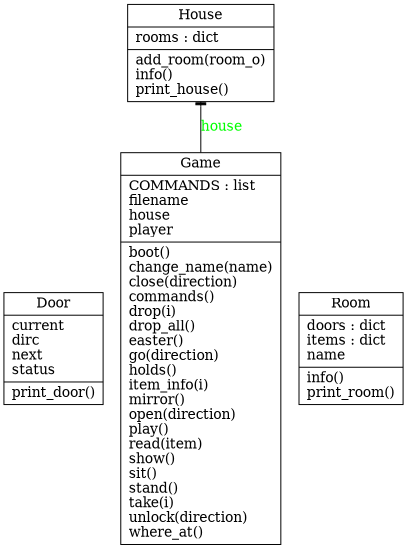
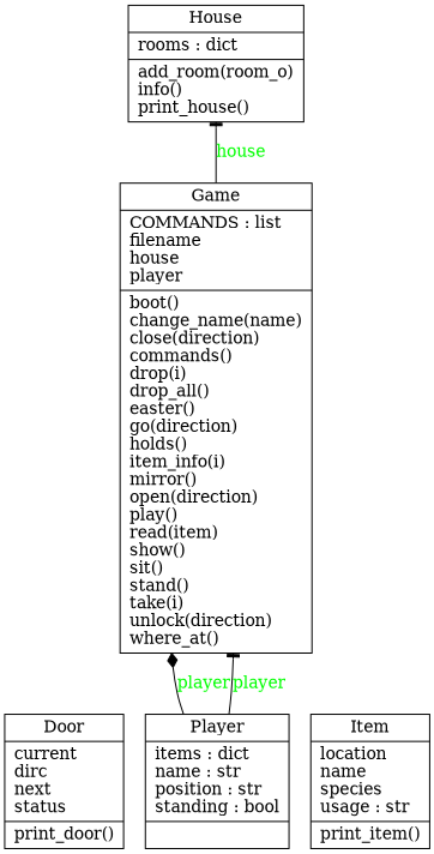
  digraph {
    rankdir=BT
    node [shape=record]
    edge [arrowhead=tee arrowtail=none fontcolor=green style=solid]
    n1 [label="{Door|current\ldirc\lnext\lstatus\l|print_door()\l}"]
    n2 [label="{Game|COMMANDS : list\lfilename\lhouse\lplayer\l|boot()\lchange_name(name)\lclose(direction)\lcommands()\ldrop(i)\ldrop_all()\leaster()\lgo(direction)\lholds()\litem_info(i)\lmirror()\lopen(direction)\lplay()\lread(item)\lshow()\lsit()\lstand()\ltake(i)\lunlock(direction)\lwhere_at()\l}"]
    n3 [label="{House|rooms : dict\l|add_room(room_o)\linfo()\lprint_house()\l}"]
-   n6 [label="{Room|doors : dict\litems : dict\lname\l|info()\lprint_room()\l}"]
+   n4 [label="{Item|location\lname\lspecies\lusage : str\l|print_item()\l}"]
+   n5 [label="{Player|items : dict\lname : str\lposition : str\lstanding : bool\l|}"]
    n2 -> n3 [label=house]
+   n5 -> n2 [arrowhead=diamond label=player]
+   n5 -> n2 [label=player]
  }
